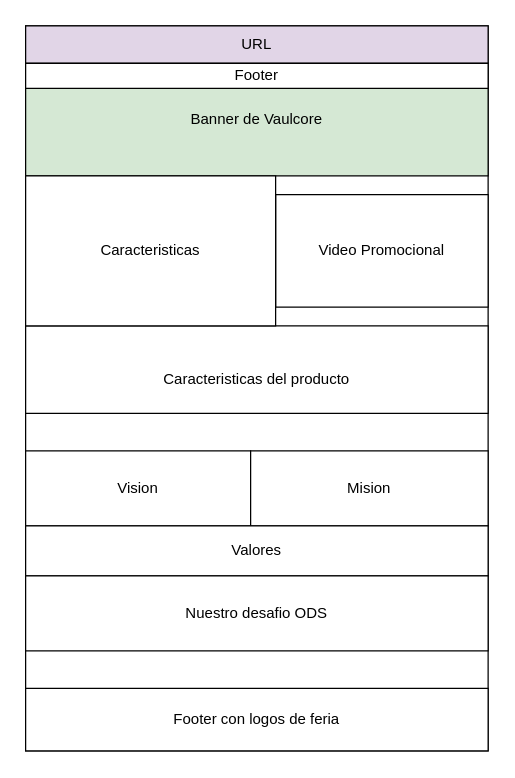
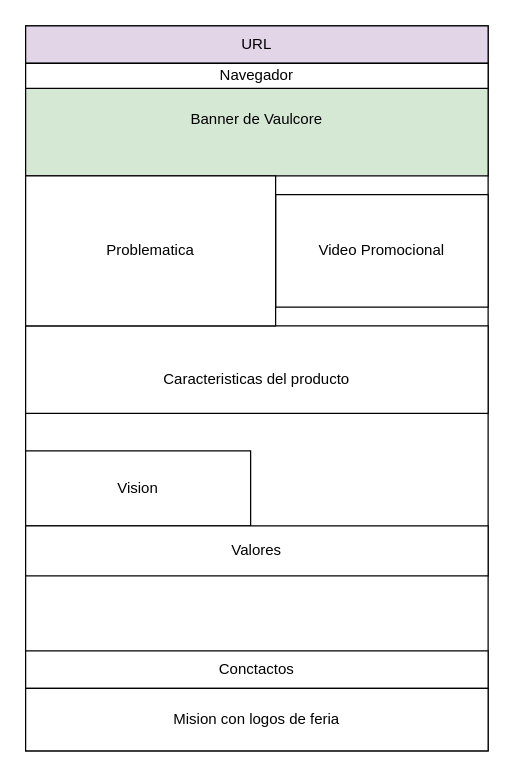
  <mxCell id="0" />
  <mxCell id="1" parent="0" />
  <mxCell id="2" value="" style="rounded=0;whiteSpace=wrap;html=1;" vertex="1" parent="1"><mxGeometry x="20" y="20" width="370" height="580" as="geometry" /></mxCell>
  <mxCell id="3" value="URL" style="rounded=0;whiteSpace=wrap;html=1;fillColor=#e1d5e7;" vertex="1" parent="1"><mxGeometry x="20" y="20" width="370" height="30" as="geometry" /></mxCell>
  <mxCell id="4" value="Banner de Vaulcore" style="rounded=0;whiteSpace=wrap;html=1;fillColor=#d5e8d4;" vertex="1" parent="1"><mxGeometry x="20" y="50" width="370" height="90" as="geometry" /></mxCell>
  <mxCell id="5" value="&lt;div&gt;&lt;br&gt;&lt;/div&gt;&lt;div&gt;Caracteristicas del producto&lt;/div&gt;" style="rounded=0;whiteSpace=wrap;html=1;" vertex="1" parent="1"><mxGeometry x="20" y="260" width="370" height="70" as="geometry" /></mxCell>
  <mxCell id="6" value="Video Promocional" style="rounded=0;whiteSpace=wrap;html=1;" vertex="1" parent="1"><mxGeometry x="220" y="155" width="170" height="90" as="geometry" /></mxCell>
  <mxCell id="7" value="Vision" style="rounded=0;whiteSpace=wrap;html=1;" vertex="1" parent="1"><mxGeometry x="20" y="360" width="180" height="60" as="geometry" /></mxCell>
- <mxCell id="8" value="Mision" style="rounded=0;whiteSpace=wrap;html=1;" vertex="1" parent="1"><mxGeometry x="200" y="360" width="190" height="60" as="geometry" /></mxCell>
  <mxCell id="9" value="Valores" style="rounded=0;whiteSpace=wrap;html=1;" vertex="1" parent="1"><mxGeometry x="20" y="420" width="370" height="40" as="geometry" /></mxCell>
- <mxCell id="10" value="Caracteristicas" style="rounded=0;whiteSpace=wrap;html=1;" vertex="1" parent="1"><mxGeometry x="20" y="140" width="200" height="120" as="geometry" /></mxCell>
- <mxCell id="11" value="Nuestro desafio ODS" style="rounded=0;whiteSpace=wrap;html=1;" vertex="1" parent="1"><mxGeometry x="20" y="460" width="370" height="60" as="geometry" /></mxCell>
- <mxCell id="13" value="Footer con logos de feria" style="rounded=0;whiteSpace=wrap;html=1;" vertex="1" parent="1"><mxGeometry x="20" y="550" width="370" height="50" as="geometry" /></mxCell>
- <mxCell id="14" value="Footer" style="rounded=0;whiteSpace=wrap;html=1;" vertex="1" parent="1"><mxGeometry x="20" y="50" width="370" height="20" as="geometry" /></mxCell>
+ <mxCell id="10" value="Problematica" style="rounded=0;whiteSpace=wrap;html=1;" vertex="1" parent="1"><mxGeometry x="20" y="140" width="200" height="120" as="geometry" /></mxCell>
+ <mxCell id="12" value="Conctactos" style="rounded=0;whiteSpace=wrap;html=1;" vertex="1" parent="1"><mxGeometry x="20" y="520" width="370" height="30" as="geometry" /></mxCell>
+ <mxCell id="13" value="Mision con logos de feria" style="rounded=0;whiteSpace=wrap;html=1;" vertex="1" parent="1"><mxGeometry x="20" y="550" width="370" height="50" as="geometry" /></mxCell>
+ <mxCell id="14" value="Navegador" style="rounded=0;whiteSpace=wrap;html=1;" vertex="1" parent="1"><mxGeometry x="20" y="50" width="370" height="20" as="geometry" /></mxCell>
